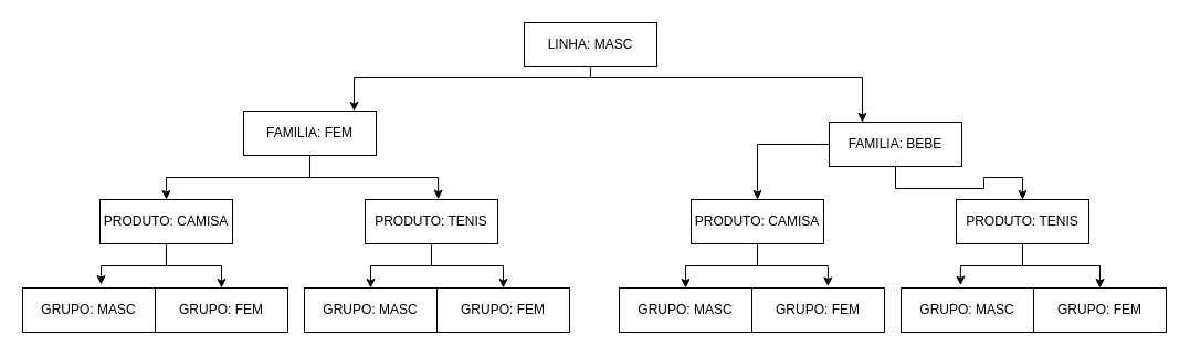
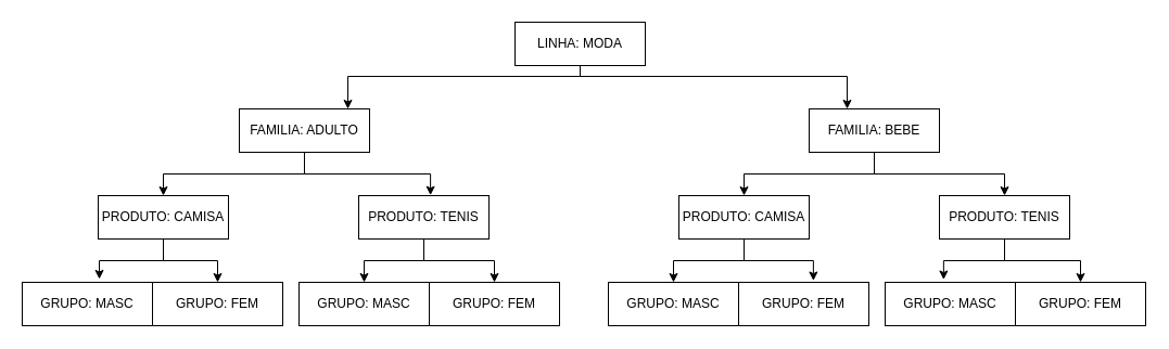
  <mxCell id="0" />
  <mxCell id="1" parent="0" />
  <mxCell id="2" style="edgeStyle=orthogonalEdgeStyle;rounded=0;orthogonalLoop=1;jettySize=auto;html=1;" edge="1" parent="1" source="4" target="7"><mxGeometry relative="1" as="geometry"><Array as="points"><mxPoint x="534" y="70" /><mxPoint x="320" y="70" /></Array></mxGeometry></mxCell>
  <mxCell id="3" style="edgeStyle=orthogonalEdgeStyle;rounded=0;orthogonalLoop=1;jettySize=auto;html=1;" edge="1" parent="1" source="4" target="16"><mxGeometry relative="1" as="geometry"><Array as="points"><mxPoint x="534" y="70" /><mxPoint x="780" y="70" /></Array></mxGeometry></mxCell>
- <mxCell id="4" value="LINHA: MASC" style="rounded=0;whiteSpace=wrap;html=1;" vertex="1" parent="1"><mxGeometry x="474" y="20" width="120" height="40" as="geometry" /></mxCell>
+ <mxCell id="4" value="LINHA: MODA" style="rounded=0;whiteSpace=wrap;html=1;" vertex="1" parent="1"><mxGeometry x="474" y="20" width="120" height="40" as="geometry" /></mxCell>
  <mxCell id="5" style="edgeStyle=orthogonalEdgeStyle;rounded=0;orthogonalLoop=1;jettySize=auto;html=1;entryX=0.5;entryY=0;entryDx=0;entryDy=0;" edge="1" parent="1" source="7" target="10"><mxGeometry relative="1" as="geometry"><Array as="points"><mxPoint x="280" y="160" /><mxPoint x="150" y="160" /></Array></mxGeometry></mxCell>
  <mxCell id="6" style="edgeStyle=orthogonalEdgeStyle;rounded=0;orthogonalLoop=1;jettySize=auto;html=1;entryX=0.551;entryY=-0.008;entryDx=0;entryDy=0;entryPerimeter=0;" edge="1" parent="1" source="7" target="13"><mxGeometry relative="1" as="geometry" /></mxCell>
- <mxCell id="7" value="FAMILIA: FEM" style="rounded=0;whiteSpace=wrap;html=1;" vertex="1" parent="1"><mxGeometry x="220" y="100" width="120" height="40" as="geometry" /></mxCell>
+ <mxCell id="7" value="FAMILIA: ADULTO" style="rounded=0;whiteSpace=wrap;html=1;" vertex="1" parent="1"><mxGeometry x="220" y="100" width="120" height="40" as="geometry" /></mxCell>
  <mxCell id="8" style="edgeStyle=orthogonalEdgeStyle;rounded=0;orthogonalLoop=1;jettySize=auto;html=1;entryX=0.592;entryY=-0.075;entryDx=0;entryDy=0;entryPerimeter=0;" edge="1" parent="1" source="10" target="23"><mxGeometry relative="1" as="geometry" /></mxCell>
  <mxCell id="9" style="edgeStyle=orthogonalEdgeStyle;rounded=0;orthogonalLoop=1;jettySize=auto;html=1;entryX=0.5;entryY=0;entryDx=0;entryDy=0;" edge="1" parent="1" source="10" target="24"><mxGeometry relative="1" as="geometry" /></mxCell>
  <mxCell id="10" value="PRODUTO: CAMISA" style="rounded=0;whiteSpace=wrap;html=1;" vertex="1" parent="1"><mxGeometry x="90" y="180" width="120" height="40" as="geometry" /></mxCell>
  <mxCell id="11" style="edgeStyle=orthogonalEdgeStyle;rounded=0;orthogonalLoop=1;jettySize=auto;html=1;entryX=0.5;entryY=0;entryDx=0;entryDy=0;" edge="1" parent="1" source="13" target="25"><mxGeometry relative="1" as="geometry" /></mxCell>
  <mxCell id="12" style="edgeStyle=orthogonalEdgeStyle;rounded=0;orthogonalLoop=1;jettySize=auto;html=1;entryX=0.5;entryY=0;entryDx=0;entryDy=0;" edge="1" parent="1" source="13" target="26"><mxGeometry relative="1" as="geometry" /></mxCell>
  <mxCell id="13" value="PRODUTO: TENIS" style="rounded=0;whiteSpace=wrap;html=1;" vertex="1" parent="1"><mxGeometry x="330" y="180" width="120" height="40" as="geometry" /></mxCell>
  <mxCell id="14" style="edgeStyle=orthogonalEdgeStyle;rounded=0;orthogonalLoop=1;jettySize=auto;html=1;entryX=0.5;entryY=0;entryDx=0;entryDy=0;" edge="1" parent="1" source="16" target="19"><mxGeometry relative="1" as="geometry" /></mxCell>
  <mxCell id="15" style="edgeStyle=orthogonalEdgeStyle;rounded=0;orthogonalLoop=1;jettySize=auto;html=1;entryX=0.5;entryY=0;entryDx=0;entryDy=0;" edge="1" parent="1" source="16" target="22"><mxGeometry relative="1" as="geometry" /></mxCell>
- <mxCell id="16" value="FAMILIA: BEBE" style="rounded=0;whiteSpace=wrap;html=1;" vertex="1" parent="1"><mxGeometry x="750" y="110" width="120" height="40" as="geometry" /></mxCell>
+ <mxCell id="16" value="FAMILIA: BEBE" style="rounded=0;whiteSpace=wrap;html=1;" vertex="1" parent="1"><mxGeometry x="745" y="100" width="120" height="40" as="geometry" /></mxCell>
  <mxCell id="17" style="edgeStyle=orthogonalEdgeStyle;rounded=0;orthogonalLoop=1;jettySize=auto;html=1;entryX=0.5;entryY=0;entryDx=0;entryDy=0;" edge="1" parent="1" source="19" target="27"><mxGeometry relative="1" as="geometry" /></mxCell>
  <mxCell id="18" style="edgeStyle=orthogonalEdgeStyle;rounded=0;orthogonalLoop=1;jettySize=auto;html=1;entryX=0.574;entryY=-0.037;entryDx=0;entryDy=0;entryPerimeter=0;" edge="1" parent="1" source="19" target="28"><mxGeometry relative="1" as="geometry" /></mxCell>
  <mxCell id="19" value="PRODUTO: CAMISA" style="rounded=0;whiteSpace=wrap;html=1;" vertex="1" parent="1"><mxGeometry x="625" y="180" width="120" height="40" as="geometry" /></mxCell>
  <mxCell id="20" style="edgeStyle=orthogonalEdgeStyle;rounded=0;orthogonalLoop=1;jettySize=auto;html=1;entryX=0.449;entryY=-0.062;entryDx=0;entryDy=0;entryPerimeter=0;" edge="1" parent="1" source="22" target="29"><mxGeometry relative="1" as="geometry" /></mxCell>
  <mxCell id="21" style="edgeStyle=orthogonalEdgeStyle;rounded=0;orthogonalLoop=1;jettySize=auto;html=1;entryX=0.5;entryY=0;entryDx=0;entryDy=0;" edge="1" parent="1" source="22" target="30"><mxGeometry relative="1" as="geometry" /></mxCell>
  <mxCell id="22" value="PRODUTO: TENIS" style="rounded=0;whiteSpace=wrap;html=1;" vertex="1" parent="1"><mxGeometry x="865" y="180" width="120" height="40" as="geometry" /></mxCell>
  <mxCell id="23" value="GRUPO: MASC" style="rounded=0;whiteSpace=wrap;html=1;" vertex="1" parent="1"><mxGeometry x="20" y="260" width="120" height="40" as="geometry" /></mxCell>
  <mxCell id="24" value="GRUPO: FEM" style="rounded=0;whiteSpace=wrap;html=1;" vertex="1" parent="1"><mxGeometry x="140" y="260" width="120" height="40" as="geometry" /></mxCell>
  <mxCell id="25" value="GRUPO: MASC" style="rounded=0;whiteSpace=wrap;html=1;" vertex="1" parent="1"><mxGeometry x="275" y="260" width="120" height="40" as="geometry" /></mxCell>
  <mxCell id="26" value="GRUPO: FEM" style="rounded=0;whiteSpace=wrap;html=1;" vertex="1" parent="1"><mxGeometry x="395" y="260" width="120" height="40" as="geometry" /></mxCell>
  <mxCell id="27" value="GRUPO: MASC" style="rounded=0;whiteSpace=wrap;html=1;" vertex="1" parent="1"><mxGeometry x="560" y="260" width="120" height="40" as="geometry" /></mxCell>
  <mxCell id="28" value="GRUPO: FEM" style="rounded=0;whiteSpace=wrap;html=1;" vertex="1" parent="1"><mxGeometry x="680" y="260" width="120" height="40" as="geometry" /></mxCell>
  <mxCell id="29" value="GRUPO: MASC" style="rounded=0;whiteSpace=wrap;html=1;" vertex="1" parent="1"><mxGeometry x="815" y="260" width="120" height="40" as="geometry" /></mxCell>
  <mxCell id="30" value="GRUPO: FEM" style="rounded=0;whiteSpace=wrap;html=1;" vertex="1" parent="1"><mxGeometry x="935" y="260" width="120" height="40" as="geometry" /></mxCell>
  <mxCell id="31" style="edgeStyle=orthogonalEdgeStyle;rounded=0;orthogonalLoop=1;jettySize=auto;html=1;exitX=0.5;exitY=1;exitDx=0;exitDy=0;" edge="1" parent="1" source="26" target="26"><mxGeometry relative="1" as="geometry" /></mxCell>
